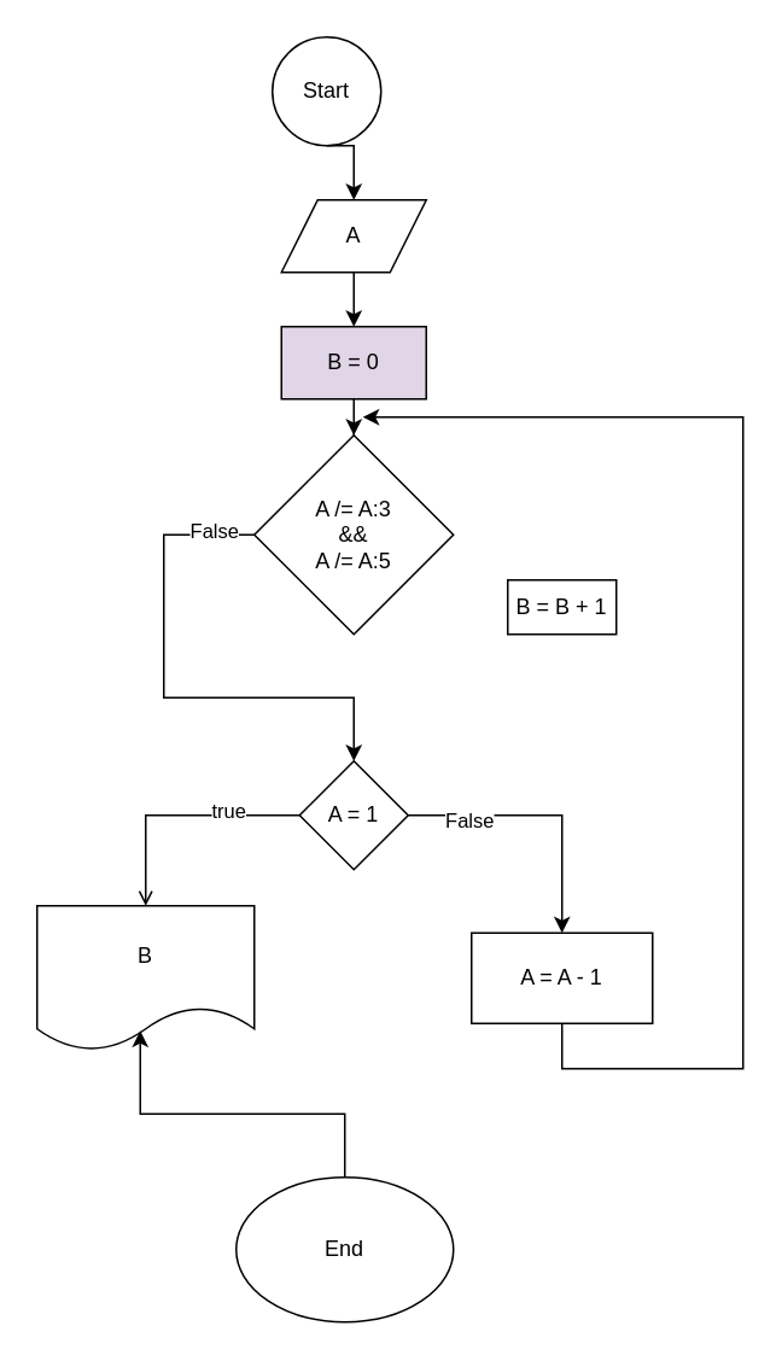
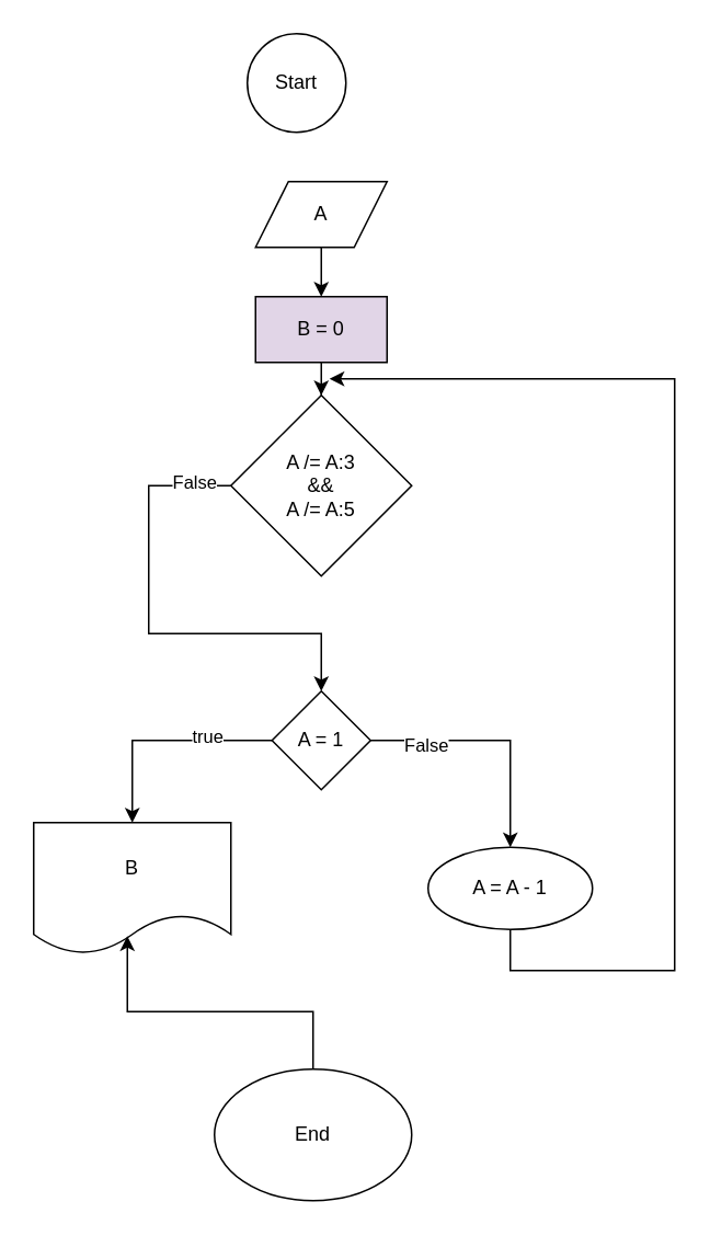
  <mxCell id="0" />
  <mxCell id="1" parent="0" />
- <mxCell id="2" style="edgeStyle=orthogonalEdgeStyle;rounded=0;orthogonalLoop=1;jettySize=auto;html=1;exitX=0.5;exitY=1;exitDx=0;exitDy=0;entryX=0.5;entryY=0;entryDx=0;entryDy=0;" edge="1" parent="1" source="3" target="5"><mxGeometry relative="1" as="geometry" /></mxCell>
  <mxCell id="3" value="Start" style="ellipse;whiteSpace=wrap;html=1;aspect=fixed;" vertex="1" parent="1"><mxGeometry x="150" y="20" width="60" height="60" as="geometry" /></mxCell>
  <mxCell id="4" style="edgeStyle=orthogonalEdgeStyle;rounded=0;orthogonalLoop=1;jettySize=auto;html=1;exitX=0.5;exitY=1;exitDx=0;exitDy=0;entryX=0.5;entryY=0;entryDx=0;entryDy=0;" edge="1" parent="1" source="5" target="7"><mxGeometry relative="1" as="geometry" /></mxCell>
  <mxCell id="5" value="A" style="shape=parallelogram;perimeter=parallelogramPerimeter;whiteSpace=wrap;html=1;fixedSize=1;" vertex="1" parent="1"><mxGeometry x="155" y="110" width="80" height="40" as="geometry" /></mxCell>
  <mxCell id="6" style="edgeStyle=orthogonalEdgeStyle;rounded=0;orthogonalLoop=1;jettySize=auto;html=1;exitX=0.5;exitY=1;exitDx=0;exitDy=0;" edge="1" parent="1" source="7" target="10"><mxGeometry relative="1" as="geometry" /></mxCell>
  <mxCell id="7" value="B = 0" style="rounded=0;whiteSpace=wrap;html=1;fillColor=#e1d5e7;" vertex="1" parent="1"><mxGeometry x="155" y="180" width="80" height="40" as="geometry" /></mxCell>
  <mxCell id="8" style="edgeStyle=orthogonalEdgeStyle;rounded=0;orthogonalLoop=1;jettySize=auto;html=1;exitX=0;exitY=0.5;exitDx=0;exitDy=0;entryX=0.5;entryY=0;entryDx=0;entryDy=0;" edge="1" parent="1" source="10" target="16"><mxGeometry relative="1" as="geometry"><Array as="points"><mxPoint x="90" y="295" /><mxPoint x="90" y="385" /><mxPoint x="195" y="385" /></Array></mxGeometry></mxCell>
  <mxCell id="9" value="False" style="edgeLabel;html=1;align=center;verticalAlign=middle;resizable=0;points=[];" vertex="1" connectable="0" parent="8"><mxGeometry x="-0.836" y="-3" relative="1" as="geometry"><mxPoint as="offset" /></mxGeometry></mxCell>
  <mxCell id="10" value="&lt;div&gt;A /= A:3&lt;/div&gt;&lt;div&gt;&amp;amp;&amp;amp;&lt;/div&gt;&lt;div&gt;A /= A:5&lt;br&gt;&lt;/div&gt;" style="rhombus;whiteSpace=wrap;html=1;" vertex="1" parent="1"><mxGeometry x="140" y="240" width="110" height="110" as="geometry" /></mxCell>
- <mxCell id="11" value="B = B + 1" style="rounded=0;whiteSpace=wrap;html=1;" vertex="1" parent="1"><mxGeometry x="280" y="320" width="60" height="30" as="geometry" /></mxCell>
- <mxCell id="12" style="edgeStyle=orthogonalEdgeStyle;rounded=0;orthogonalLoop=1;jettySize=auto;html=1;exitX=0;exitY=0.5;exitDx=0;exitDy=0;entryX=0.5;entryY=0;entryDx=0;entryDy=0;endArrow=open;" edge="1" parent="1" source="16" target="17"><mxGeometry relative="1" as="geometry" /></mxCell>
+ <mxCell id="12" style="edgeStyle=orthogonalEdgeStyle;rounded=0;orthogonalLoop=1;jettySize=auto;html=1;exitX=0;exitY=0.5;exitDx=0;exitDy=0;entryX=0.5;entryY=0;entryDx=0;entryDy=0;" edge="1" parent="1" source="16" target="17"><mxGeometry relative="1" as="geometry" /></mxCell>
  <mxCell id="13" value="true" style="edgeLabel;html=1;align=center;verticalAlign=middle;resizable=0;points=[];" vertex="1" connectable="0" parent="12"><mxGeometry x="-0.407" y="-3" relative="1" as="geometry"><mxPoint as="offset" /></mxGeometry></mxCell>
  <mxCell id="14" style="edgeStyle=orthogonalEdgeStyle;rounded=0;orthogonalLoop=1;jettySize=auto;html=1;exitX=1;exitY=0.5;exitDx=0;exitDy=0;entryX=0.5;entryY=0;entryDx=0;entryDy=0;" edge="1" parent="1" source="16" target="19"><mxGeometry relative="1" as="geometry" /></mxCell>
  <mxCell id="15" value="False" style="edgeLabel;html=1;align=center;verticalAlign=middle;resizable=0;points=[];" vertex="1" connectable="0" parent="14"><mxGeometry x="-0.56" y="-2" relative="1" as="geometry"><mxPoint as="offset" /></mxGeometry></mxCell>
  <mxCell id="16" value="A = 1" style="rhombus;whiteSpace=wrap;html=1;" vertex="1" parent="1"><mxGeometry x="165" y="420" width="60" height="60" as="geometry" /></mxCell>
  <mxCell id="17" value="B" style="shape=document;whiteSpace=wrap;html=1;boundedLbl=1;" vertex="1" parent="1"><mxGeometry x="20" y="500" width="120" height="80" as="geometry" /></mxCell>
  <mxCell id="18" style="edgeStyle=orthogonalEdgeStyle;rounded=0;orthogonalLoop=1;jettySize=auto;html=1;exitX=0.5;exitY=1;exitDx=0;exitDy=0;" edge="1" parent="1" source="19"><mxGeometry relative="1" as="geometry"><mxPoint x="200" y="230" as="targetPoint" /><Array as="points"><mxPoint x="310" y="590" /><mxPoint x="410" y="590" /><mxPoint x="410" y="230" /></Array></mxGeometry></mxCell>
- <mxCell id="19" value="A = A - 1" style="rounded=0;whiteSpace=wrap;html=1;" vertex="1" parent="1"><mxGeometry x="260" y="515" width="100" height="50" as="geometry" /></mxCell>
+ <mxCell id="19" value="A = A - 1" style="ellipse;whiteSpace=wrap;html=1;" vertex="1" parent="1"><mxGeometry x="260" y="515" width="100" height="50" as="geometry" /></mxCell>
  <mxCell id="20" style="edgeStyle=orthogonalEdgeStyle;rounded=0;orthogonalLoop=1;jettySize=auto;html=1;exitX=0.5;exitY=0;exitDx=0;exitDy=0;entryX=0.475;entryY=0.863;entryDx=0;entryDy=0;entryPerimeter=0;" edge="1" parent="1" source="21" target="17"><mxGeometry relative="1" as="geometry" /></mxCell>
  <mxCell id="21" value="End" style="ellipse;whiteSpace=wrap;html=1;" vertex="1" parent="1"><mxGeometry x="130" y="650" width="120" height="80" as="geometry" /></mxCell>
